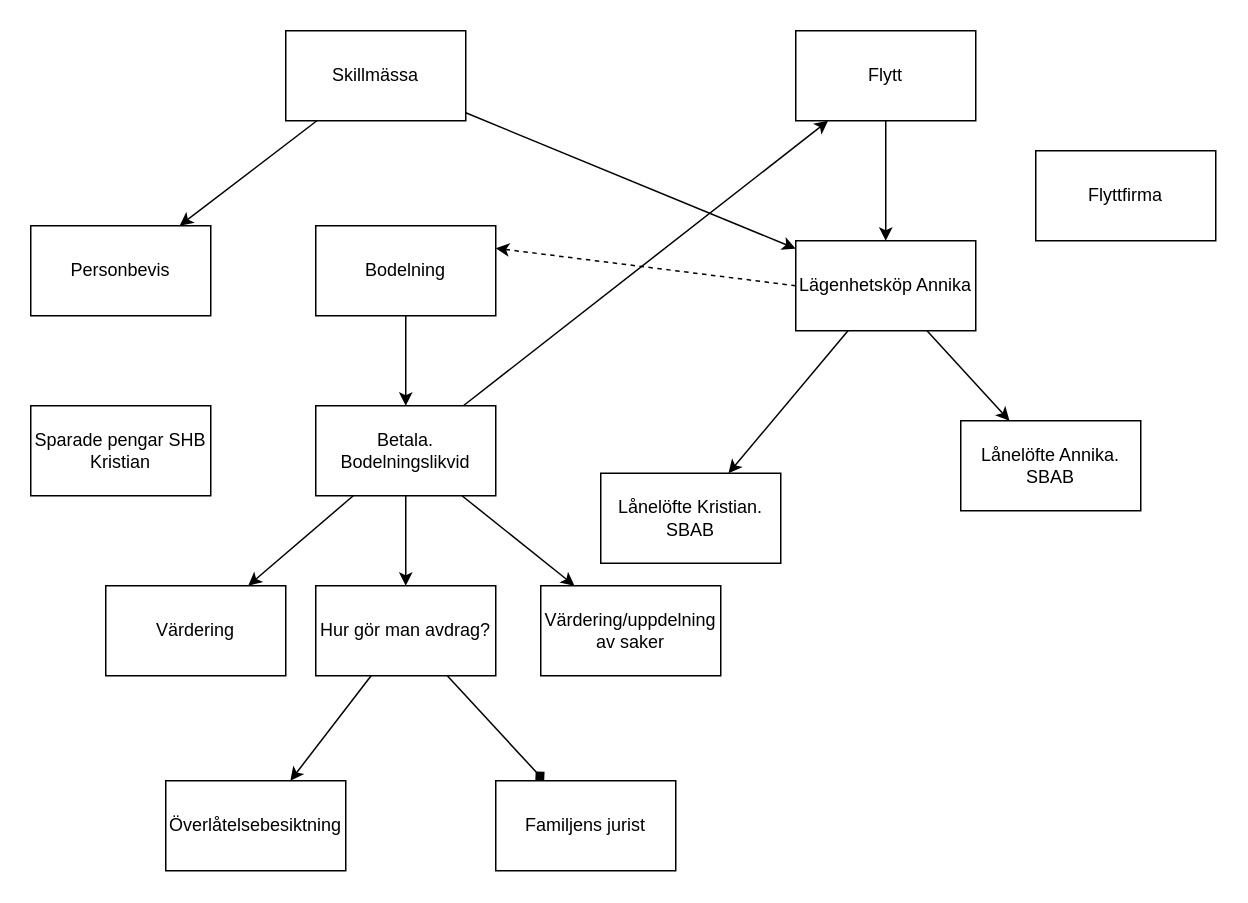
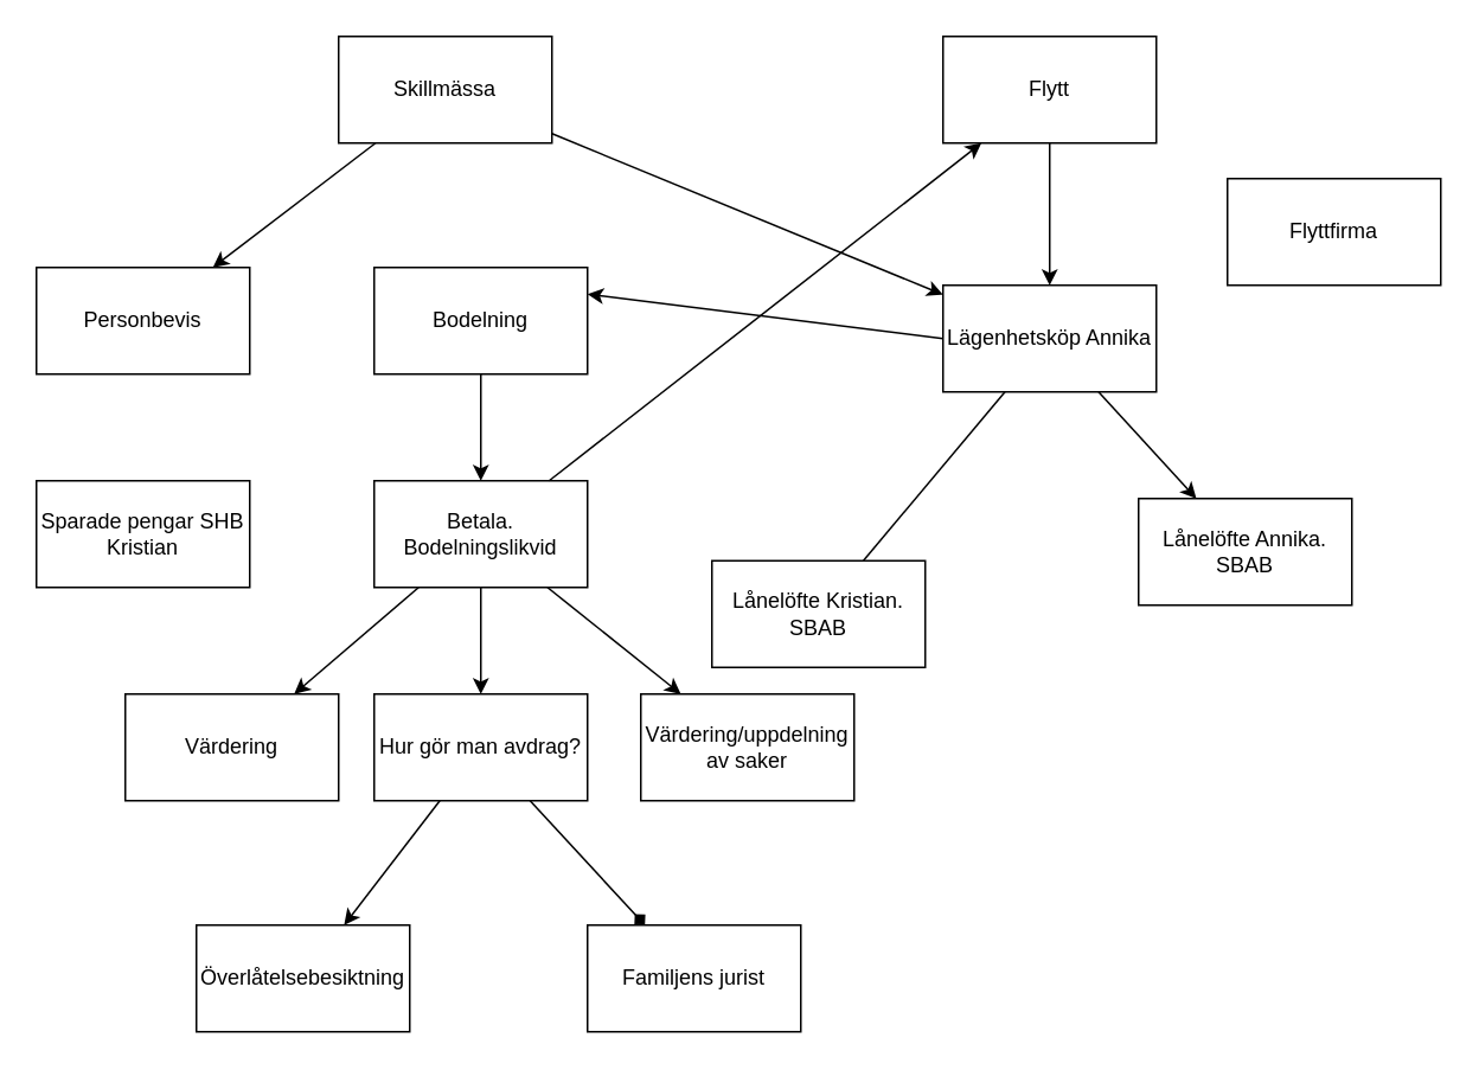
  <mxCell id="0" />
  <mxCell id="1" parent="0" />
  <mxCell id="2" value="Skillmässa" style="rounded=0;whiteSpace=wrap;html=1;" vertex="1" parent="1"><mxGeometry x="190" y="20" width="120" height="60" as="geometry" /></mxCell>
  <mxCell id="3" value="Bodelning" style="rounded=0;whiteSpace=wrap;html=1;" vertex="1" parent="1"><mxGeometry x="210" y="150" width="120" height="60" as="geometry" /></mxCell>
  <mxCell id="4" value="" style="endArrow=classic;html=1;rounded=0;" edge="1" parent="1" source="2" target="17"><mxGeometry width="50" height="50" relative="1" as="geometry"><mxPoint x="340" y="340" as="sourcePoint" /><mxPoint x="390" y="290" as="targetPoint" /></mxGeometry></mxCell>
  <mxCell id="5" value="Betala. Bodelningslikvid" style="rounded=0;whiteSpace=wrap;html=1;" vertex="1" parent="1"><mxGeometry x="210" y="270" width="120" height="60" as="geometry" /></mxCell>
  <mxCell id="6" value="Värdering" style="rounded=0;whiteSpace=wrap;html=1;" vertex="1" parent="1"><mxGeometry x="70" y="390" width="120" height="60" as="geometry" /></mxCell>
  <mxCell id="7" value="Hur gör man avdrag?" style="rounded=0;whiteSpace=wrap;html=1;" vertex="1" parent="1"><mxGeometry x="210" y="390" width="120" height="60" as="geometry" /></mxCell>
  <mxCell id="8" value="" style="endArrow=classic;html=1;rounded=0;" edge="1" parent="1" source="3" target="5"><mxGeometry width="50" height="50" relative="1" as="geometry"><mxPoint x="440" y="330" as="sourcePoint" /><mxPoint x="490" y="280" as="targetPoint" /></mxGeometry></mxCell>
  <mxCell id="9" value="Familjens jurist" style="rounded=0;whiteSpace=wrap;html=1;" vertex="1" parent="1"><mxGeometry x="330" y="520" width="120" height="60" as="geometry" /></mxCell>
  <mxCell id="10" value="Överlåtelsebesiktning" style="rounded=0;whiteSpace=wrap;html=1;" vertex="1" parent="1"><mxGeometry x="110" y="520" width="120" height="60" as="geometry" /></mxCell>
  <mxCell id="11" value="Värdering/uppdelning av saker" style="rounded=0;whiteSpace=wrap;html=1;" vertex="1" parent="1"><mxGeometry x="360" y="390" width="120" height="60" as="geometry" /></mxCell>
  <mxCell id="12" value="Personbevis" style="rounded=0;whiteSpace=wrap;html=1;" vertex="1" parent="1"><mxGeometry x="20" y="150" width="120" height="60" as="geometry" /></mxCell>
  <mxCell id="13" value="" style="endArrow=diamond;html=1;rounded=0;" edge="1" parent="1" source="7" target="9"><mxGeometry width="50" height="50" relative="1" as="geometry"><mxPoint x="440" y="320" as="sourcePoint" /><mxPoint x="490" y="270" as="targetPoint" /></mxGeometry></mxCell>
  <mxCell id="14" value="" style="endArrow=classic;html=1;rounded=0;" edge="1" parent="1" source="7" target="10"><mxGeometry width="50" height="50" relative="1" as="geometry"><mxPoint x="440" y="320" as="sourcePoint" /><mxPoint x="490" y="270" as="targetPoint" /></mxGeometry></mxCell>
  <mxCell id="15" value="Lånelöfte Kristian.&lt;br&gt;SBAB" style="rounded=0;whiteSpace=wrap;html=1;" vertex="1" parent="1"><mxGeometry x="400" y="315" width="120" height="60" as="geometry" /></mxCell>
  <mxCell id="16" value="Lånelöfte Annika. SBAB" style="rounded=0;whiteSpace=wrap;html=1;" vertex="1" parent="1"><mxGeometry x="640" y="280" width="120" height="60" as="geometry" /></mxCell>
  <mxCell id="17" value="Lägenhetsköp Annika" style="rounded=0;whiteSpace=wrap;html=1;" vertex="1" parent="1"><mxGeometry x="530" y="160" width="120" height="60" as="geometry" /></mxCell>
  <mxCell id="18" value="" style="endArrow=classic;html=1;rounded=0;" edge="1" parent="1" source="2" target="12"><mxGeometry width="50" height="50" relative="1" as="geometry"><mxPoint x="340" y="330" as="sourcePoint" /><mxPoint x="390" y="280" as="targetPoint" /></mxGeometry></mxCell>
  <mxCell id="19" value="" style="endArrow=classic;html=1;rounded=0;" edge="1" parent="1" source="5" target="11"><mxGeometry width="50" height="50" relative="1" as="geometry"><mxPoint x="440" y="320" as="sourcePoint" /><mxPoint x="490" y="270" as="targetPoint" /></mxGeometry></mxCell>
  <mxCell id="20" value="" style="endArrow=classic;html=1;rounded=0;" edge="1" parent="1" source="5" target="7"><mxGeometry width="50" height="50" relative="1" as="geometry"><mxPoint x="440" y="320" as="sourcePoint" /><mxPoint x="490" y="270" as="targetPoint" /></mxGeometry></mxCell>
  <mxCell id="21" value="" style="endArrow=classic;html=1;rounded=0;" edge="1" parent="1" source="5" target="6"><mxGeometry width="50" height="50" relative="1" as="geometry"><mxPoint x="440" y="320" as="sourcePoint" /><mxPoint x="490" y="270" as="targetPoint" /></mxGeometry></mxCell>
  <mxCell id="22" value="Flytt" style="rounded=0;whiteSpace=wrap;html=1;" vertex="1" parent="1"><mxGeometry x="530" y="20" width="120" height="60" as="geometry" /></mxCell>
  <mxCell id="23" value="" style="endArrow=classic;html=1;rounded=0;" edge="1" parent="1" source="22" target="17"><mxGeometry width="50" height="50" relative="1" as="geometry"><mxPoint x="340" y="330" as="sourcePoint" /><mxPoint x="390" y="280" as="targetPoint" /></mxGeometry></mxCell>
  <mxCell id="24" value="" style="endArrow=classic;html=1;rounded=0;" edge="1" parent="1" source="17" target="16"><mxGeometry width="50" height="50" relative="1" as="geometry"><mxPoint x="490" y="240" as="sourcePoint" /><mxPoint x="610" y="190" as="targetPoint" /></mxGeometry></mxCell>
- <mxCell id="25" value="" style="endArrow=classic;html=1;rounded=0;" edge="1" parent="1" source="17" target="15"><mxGeometry width="50" height="50" relative="1" as="geometry"><mxPoint x="440" y="330" as="sourcePoint" /><mxPoint x="490" y="280" as="targetPoint" /></mxGeometry></mxCell>
+ <mxCell id="25" value="" style="endArrow=none;html=1;rounded=0;" edge="1" parent="1" source="17" target="15"><mxGeometry width="50" height="50" relative="1" as="geometry"><mxPoint x="440" y="330" as="sourcePoint" /><mxPoint x="490" y="280" as="targetPoint" /></mxGeometry></mxCell>
  <mxCell id="26" value="Sparade pengar SHB&lt;br&gt;Kristian" style="rounded=0;whiteSpace=wrap;html=1;" vertex="1" parent="1"><mxGeometry x="20" y="270" width="120" height="60" as="geometry" /></mxCell>
  <mxCell id="27" value="" style="endArrow=classic;html=1;rounded=0;" edge="1" parent="1" source="5" target="22"><mxGeometry width="50" height="50" relative="1" as="geometry"><mxPoint x="540" y="280" as="sourcePoint" /><mxPoint x="590" y="230" as="targetPoint" /></mxGeometry></mxCell>
- <mxCell id="28" value="" style="endArrow=classic;html=1;rounded=0;exitX=0;exitY=0.5;exitDx=0;exitDy=0;dashed=1;entryX=1;entryY=0.25;entryDx=0;entryDy=0;" edge="1" parent="1" source="17" target="3"><mxGeometry width="50" height="50" relative="1" as="geometry"><mxPoint x="340" y="350" as="sourcePoint" /><mxPoint x="390" y="300" as="targetPoint" /></mxGeometry></mxCell>
+ <mxCell id="28" value="" style="endArrow=classic;html=1;rounded=0;exitX=0;exitY=0.5;exitDx=0;exitDy=0;dashed=0;entryX=1;entryY=0.25;entryDx=0;entryDy=0;" edge="1" parent="1" source="17" target="3"><mxGeometry width="50" height="50" relative="1" as="geometry"><mxPoint x="340" y="350" as="sourcePoint" /><mxPoint x="390" y="300" as="targetPoint" /></mxGeometry></mxCell>
  <mxCell id="29" value="Flyttfirma" style="rounded=0;whiteSpace=wrap;html=1;" vertex="1" parent="1"><mxGeometry x="690" y="100" width="120" height="60" as="geometry" /></mxCell>
